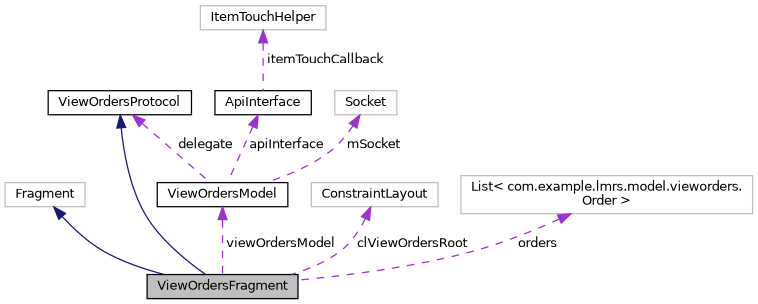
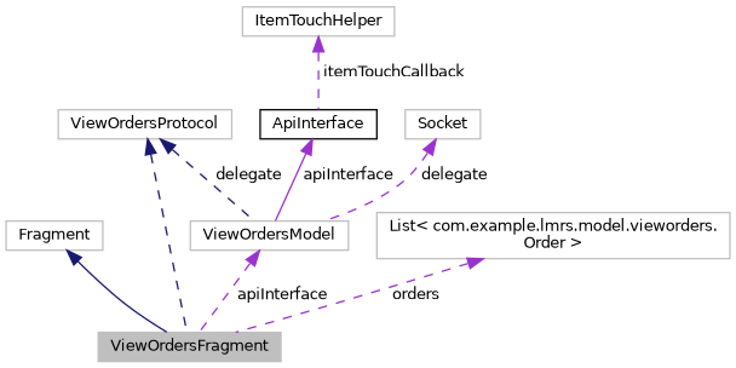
  digraph {
    rankdir=TB
    node [color=grey75 fillcolor=white fontname=Helvetica fontsize=10 shape=record style=filled]
    edge [color=darkorchid3 dir=back fontname=Helvetica fontsize=10 labelfontname=Helvetica labelfontsize=10 style=dashed]
-   n1 [color=black fillcolor=grey75 fontcolor=black height=0.2 label=ViewOrdersFragment width=0.4]
+   n1 [fillcolor=grey75 fontcolor=black height=0.2 label=ViewOrdersFragment width=0.4]
    n2 [height=0.2 label=Fragment width=0.4]
-   n3 [color=black height=0.2 label=ViewOrdersProtocol width=0.4]
-   n4 [color=black height=0.2 label=ViewOrdersModel width=0.4]
-   n5 [height=0.2 label=ConstraintLayout width=0.4]
+   n3 [height=0.2 label=ViewOrdersProtocol width=0.4]
+   n4 [height=0.2 label=ViewOrdersModel width=0.4]
    n6 [height=0.2 label="List\< com.example.lmrs.model.vieworders.\lOrder \>" width=0.4]
    n7 [height=0.2 label=ItemTouchHelper width=0.4]
    n8 [color=black height=0.2 label=ApiInterface width=0.4]
    n9 [height=0.2 label=Socket width=0.4]
    n2 -> n1 [color=midnightblue style=solid]
-   n3 -> n1 [color=midnightblue style=solid]
-   n3 -> n4 [label=" delegate"]
-   n4 -> n1 [label=" viewOrdersModel"]
-   n5 -> n1 [label=" clViewOrdersRoot"]
+   n3 -> n1 [color=midnightblue]
+   n3 -> n4 [color=midnightblue label=" delegate"]
+   n4 -> n1 [label=" apiInterface"]
    n6 -> n1 [label=" orders"]
    n7 -> n8 [label=" itemTouchCallback"]
-   n8 -> n4 [label=" apiInterface"]
-   n9 -> n4 [label=" mSocket"]
+   n8 -> n4 [label=" apiInterface" style=solid]
+   n9 -> n4 [label=" delegate"]
  }
